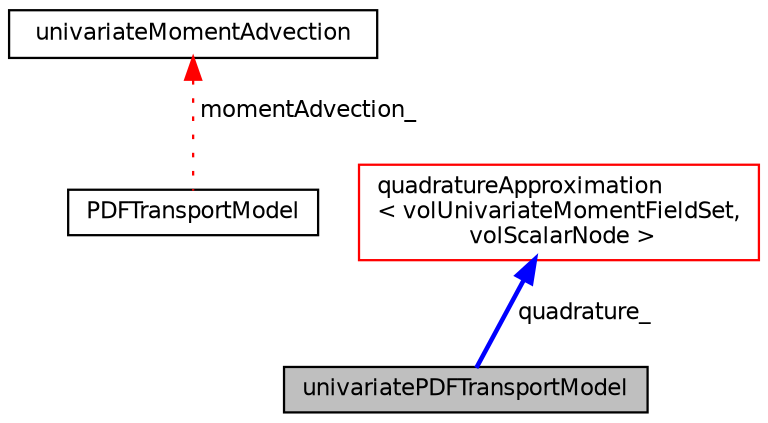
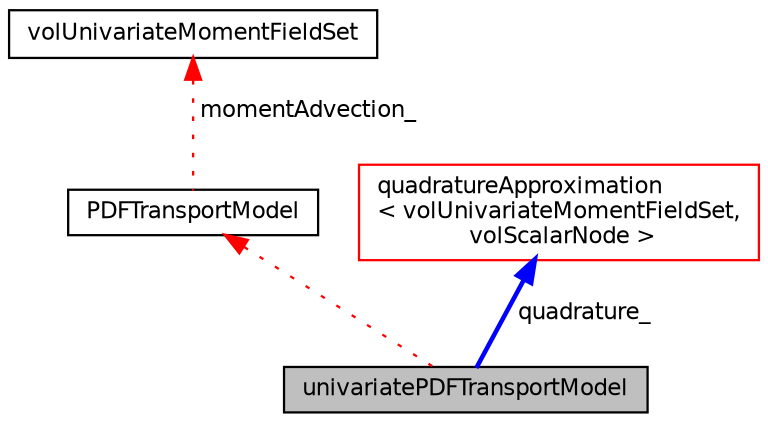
  digraph {
    rankdir=TB
    node [color=black fontname=Helvetica fontsize=10 shape=record]
    edge [color=red dir=back fontname=Helvetica fontsize=10 labelfontname=Helvetica labelfontsize=10 style=dotted]
    n1 [fillcolor=grey75 fontcolor=black height=0.2 label=univariatePDFTransportModel style=filled width=0.4]
    n2 [height=0.2 label=PDFTransportModel width=0.4]
-   n3 [height=0.2 label=univariateMomentAdvection width=0.4]
+   n3 [height=0.2 label=volUnivariateMomentFieldSet width=0.4]
    n4 [color=red height=0.2 label="quadratureApproximation\l\< volUnivariateMomentFieldSet,\l volScalarNode \>" width=0.4]
+   n2 -> n1
    n3 -> n2 [label=" momentAdvection_"]
    n4 -> n1 [color=blue label=" quadrature_" style=bold]
  }
